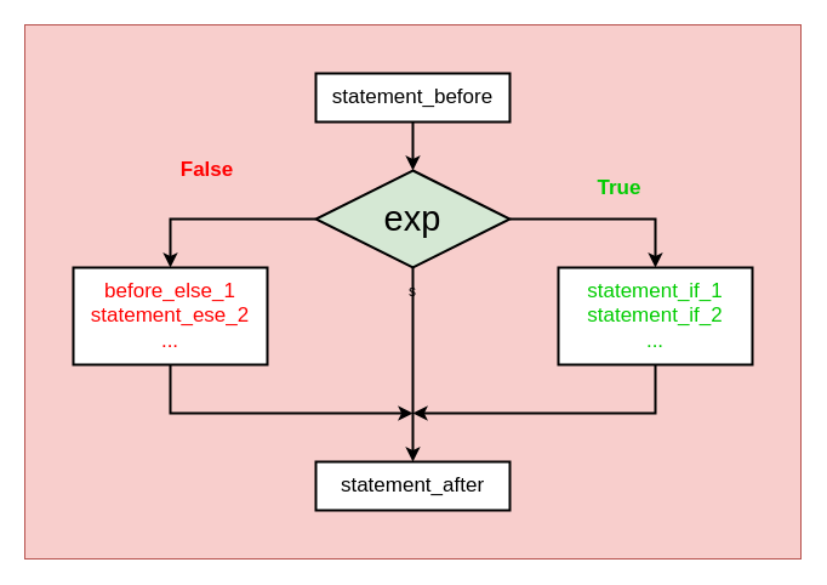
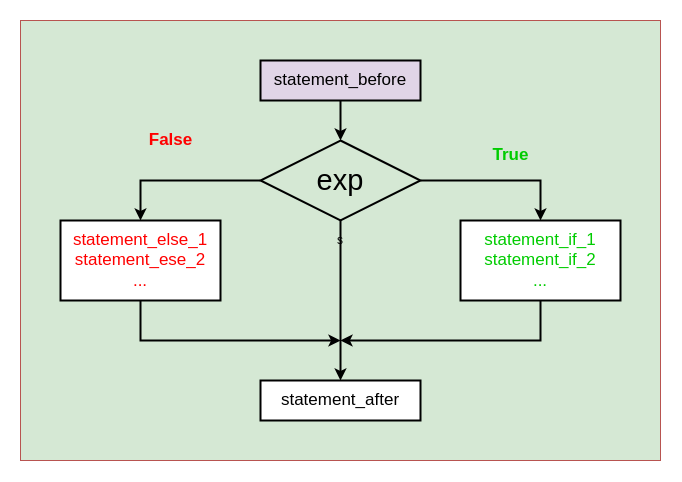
  <mxCell id="0" />
  <mxCell id="1" parent="0" />
- <mxCell id="2" value="s" style="rounded=0;whiteSpace=wrap;html=1;fillColor=#f8cecc;strokeColor=#b85450;" vertex="1" parent="1"><mxGeometry x="20" y="20" width="640" height="440" as="geometry" /></mxCell>
- <mxCell id="3" value="statement_before" style="rounded=0;whiteSpace=wrap;html=1;strokeWidth=2;fontSize=17;" parent="1" vertex="1"><mxGeometry x="260" y="60" width="160" height="40" as="geometry" /></mxCell>
+ <mxCell id="2" value="s" style="rounded=0;whiteSpace=wrap;html=1;fillColor=#d5e8d4;strokeColor=#b85450;" vertex="1" parent="1"><mxGeometry x="20" y="20" width="640" height="440" as="geometry" /></mxCell>
+ <mxCell id="3" value="statement_before" style="rounded=0;whiteSpace=wrap;html=1;strokeWidth=2;fontSize=17;fillColor=#e1d5e7;" parent="1" vertex="1"><mxGeometry x="260" y="60" width="160" height="40" as="geometry" /></mxCell>
  <mxCell id="4" value="" style="endArrow=classic;html=1;rounded=0;strokeWidth=2;fontSize=17;" parent="1" edge="1"><mxGeometry width="50" height="50" relative="1" as="geometry"><mxPoint x="340" y="100" as="sourcePoint" /><mxPoint x="340" y="140" as="targetPoint" /></mxGeometry></mxCell>
  <mxCell id="5" value="exp" style="rhombus;whiteSpace=wrap;html=1;strokeWidth=2;fontSize=29;fillColor=#d5e8d4;" parent="1" vertex="1"><mxGeometry x="260" y="140" width="160" height="80" as="geometry" /></mxCell>
  <mxCell id="6" value="" style="endArrow=classic;html=1;rounded=0;strokeWidth=2;fontSize=17;" parent="1" edge="1"><mxGeometry width="50" height="50" relative="1" as="geometry"><mxPoint x="420" y="180" as="sourcePoint" /><mxPoint x="540" y="220" as="targetPoint" /><Array as="points"><mxPoint x="540" y="180" /></Array></mxGeometry></mxCell>
  <mxCell id="7" value="True" style="text;html=1;align=center;verticalAlign=middle;resizable=0;points=[];autosize=1;strokeColor=none;fillColor=none;strokeWidth=2;fontSize=17;fontColor=#00CC00;fontStyle=1" parent="1" vertex="1"><mxGeometry x="480" y="140" width="60" height="30" as="geometry" /></mxCell>
  <mxCell id="8" value="statement_if_1&lt;div&gt;statement_if_2&lt;/div&gt;&lt;div&gt;...&lt;/div&gt;" style="rounded=0;whiteSpace=wrap;html=1;strokeWidth=2;fontSize=17;fontColor=#00CC00;fontStyle=0" parent="1" vertex="1"><mxGeometry x="460" y="220" width="160" height="80" as="geometry" /></mxCell>
  <mxCell id="9" value="" style="endArrow=classic;html=1;rounded=0;strokeWidth=2;fontSize=17;" parent="1" edge="1"><mxGeometry width="50" height="50" relative="1" as="geometry"><mxPoint x="540" y="300" as="sourcePoint" /><mxPoint x="340" y="340" as="targetPoint" /><Array as="points"><mxPoint x="540" y="340" /></Array></mxGeometry></mxCell>
  <mxCell id="10" value="" style="endArrow=classic;html=1;rounded=0;strokeWidth=2;fontSize=17;" parent="1" edge="1"><mxGeometry width="50" height="50" relative="1" as="geometry"><mxPoint x="340" y="220" as="sourcePoint" /><mxPoint x="340" y="380" as="targetPoint" /></mxGeometry></mxCell>
  <mxCell id="11" value="statement_after" style="rounded=0;whiteSpace=wrap;html=1;strokeWidth=2;fontSize=17;" parent="1" vertex="1"><mxGeometry x="260" y="380" width="160" height="40" as="geometry" /></mxCell>
  <mxCell id="12" value="" style="endArrow=classic;html=1;rounded=0;strokeWidth=2;" edge="1" parent="1"><mxGeometry width="50" height="50" relative="1" as="geometry"><mxPoint x="260" y="180" as="sourcePoint" /><mxPoint x="140" y="220" as="targetPoint" /><Array as="points"><mxPoint x="140" y="180" /></Array></mxGeometry></mxCell>
- <mxCell id="13" value="before_else_1&lt;div&gt;statement_ese_2&lt;/div&gt;&lt;div&gt;...&lt;/div&gt;" style="rounded=0;whiteSpace=wrap;html=1;strokeWidth=2;fontSize=17;fontColor=#FF0000;fontStyle=0" vertex="1" parent="1"><mxGeometry x="60" y="220" width="160" height="80" as="geometry" /></mxCell>
+ <mxCell id="13" value="statement_else_1&lt;div&gt;statement_ese_2&lt;/div&gt;&lt;div&gt;...&lt;/div&gt;" style="rounded=0;whiteSpace=wrap;html=1;strokeWidth=2;fontSize=17;fontColor=#FF0000;fontStyle=0" vertex="1" parent="1"><mxGeometry x="60" y="220" width="160" height="80" as="geometry" /></mxCell>
  <mxCell id="14" value="" style="endArrow=classic;html=1;rounded=0;strokeWidth=2;" edge="1" parent="1"><mxGeometry width="50" height="50" relative="1" as="geometry"><mxPoint x="140" y="300" as="sourcePoint" /><mxPoint x="340" y="340" as="targetPoint" /><Array as="points"><mxPoint x="140" y="340" /></Array></mxGeometry></mxCell>
  <mxCell id="15" value="False" style="text;html=1;align=center;verticalAlign=middle;resizable=0;points=[];autosize=1;strokeColor=none;fillColor=none;strokeWidth=2;fontSize=17;fontColor=#FF0000;fontStyle=1" vertex="1" parent="1"><mxGeometry x="135" y="125" width="70" height="30" as="geometry" /></mxCell>
